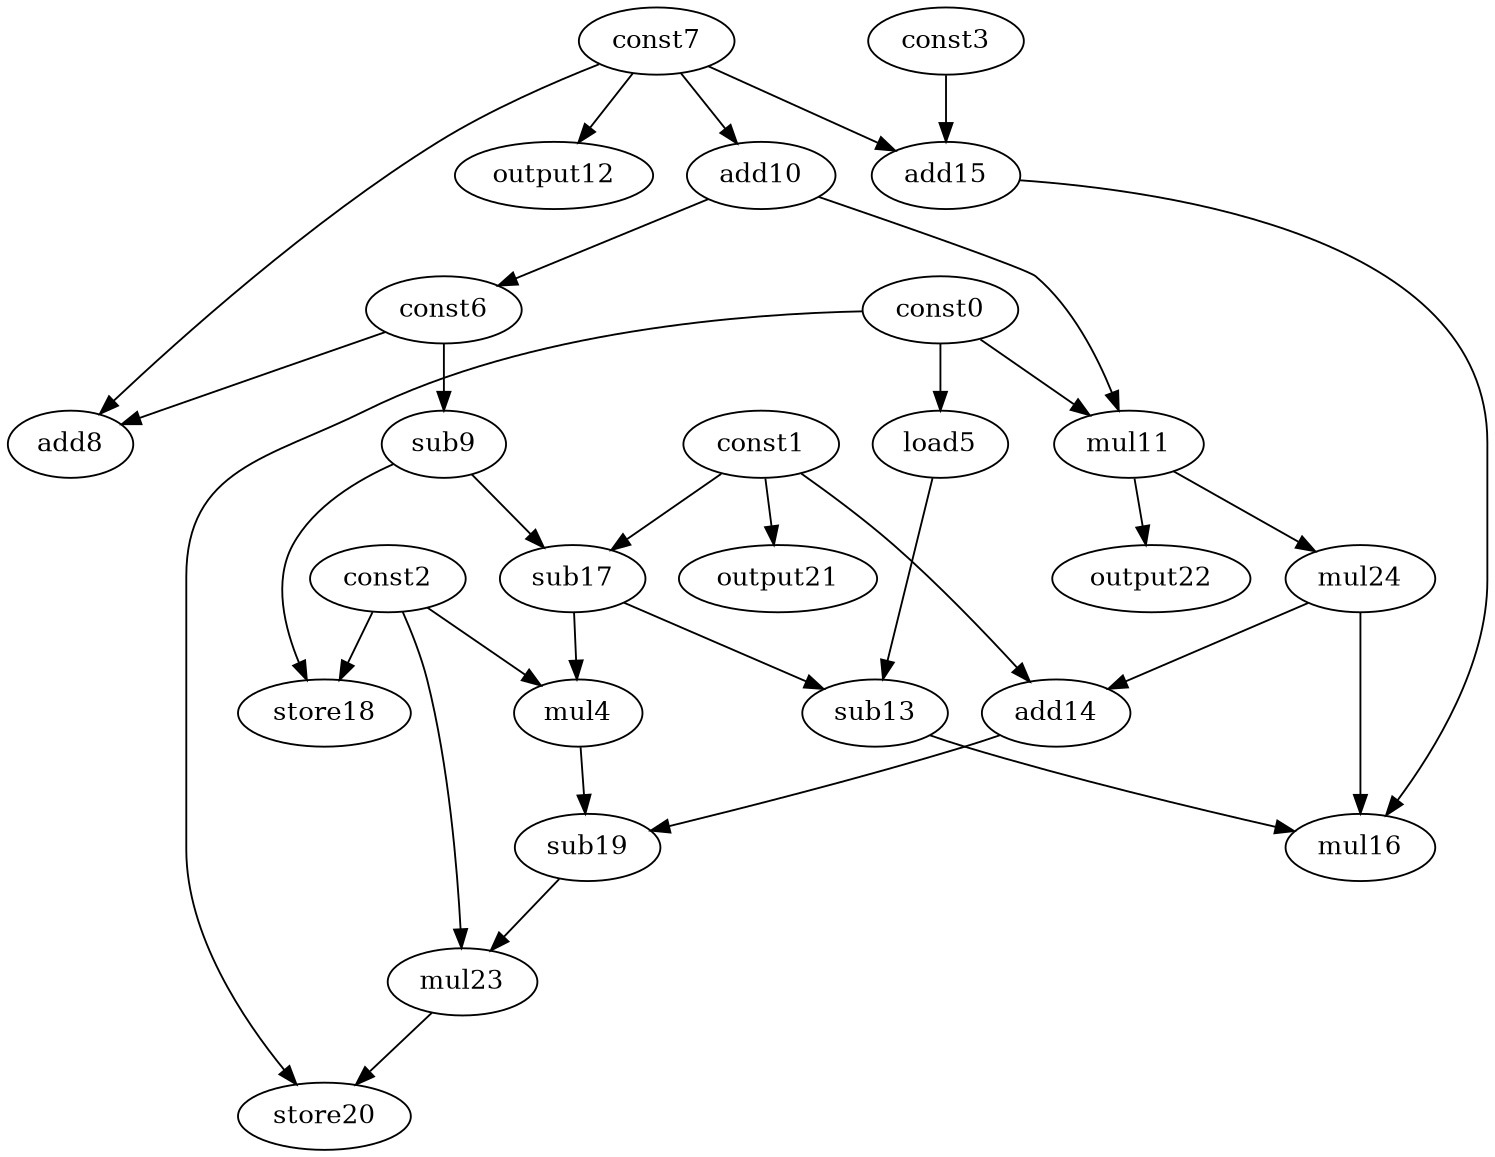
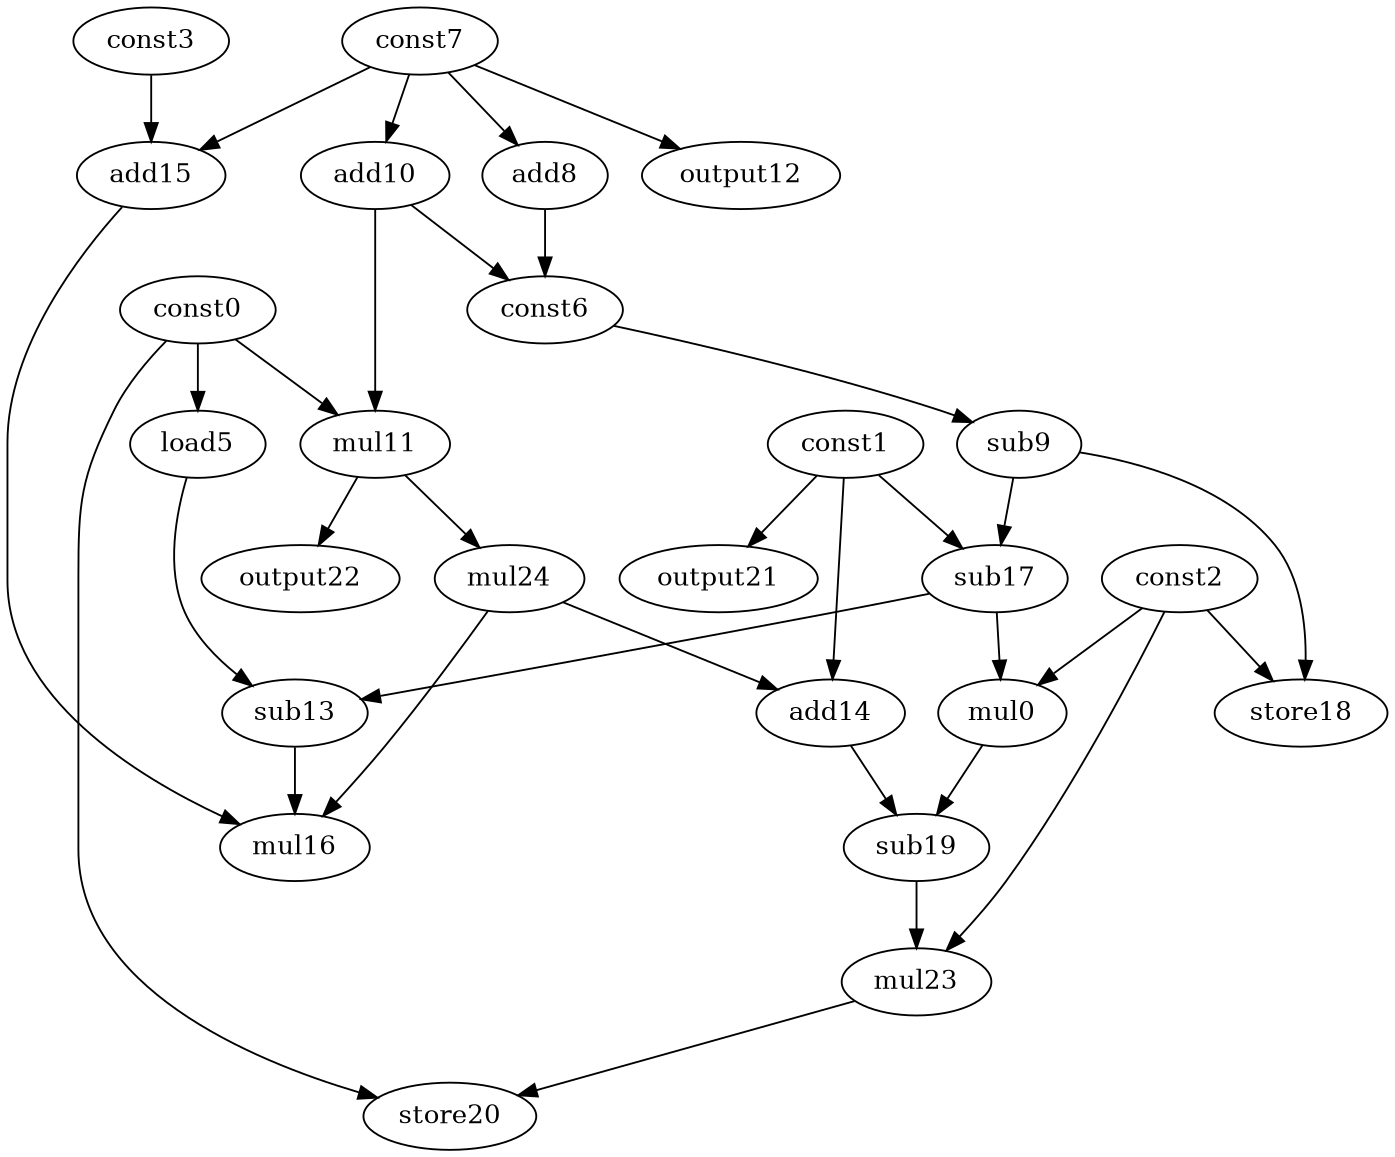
  digraph {
    node [opcode=const]
    edge [operand=0]
    load5 [opcode=load]
    const0
    mul11 [opcode=mul]
    store20 [opcode=store]
    sub13 [opcode=sub]
    output22 [opcode=output]
    mul24 [opcode=mul]
    add14 [opcode=add]
    const1
    sub17 [opcode=sub]
    output21 [opcode=output]
    sub19 [opcode=sub]
-   mul4 [opcode=mul]
+   mul4 [opcode=mul label=mul0]
    const2
    store18 [opcode=store]
    mul23 [opcode=mul]
    add15 [opcode=add]
    const3
    mul16 [opcode=mul]
    add8 [opcode=add]
    const6
    n22 [label=sub9 opcode=load]
    add10 [opcode=add]
    const7
    output12 [opcode=output]
    load5 -> sub13 [operand=1]
    const0 -> load5
    const0 -> mul11
    const0 -> store20
    mul11 -> output22
    mul11 -> mul24 [operand=1]
    sub13 -> mul16
    mul24 -> add14
    mul24 -> mul16
    add14 -> sub19 [operand=1]
    const1 -> add14 [operand=1]
    const1 -> sub17
    const1 -> output21
    sub17 -> sub13
    sub17 -> mul4
    sub19 -> mul23 [operand=1]
    mul4 -> sub19
    const2 -> mul4 [operand=1]
    const2 -> store18 [operand=1]
    const2 -> mul23
    mul23 -> store20 [operand=1]
    add15 -> mul16 [operand=1]
    const3 -> add15
-   const6 -> add8
+   add8 -> const6
    const6 -> n22
    n22 -> sub17 [operand=1]
    n22 -> store18
    add10 -> mul11 [operand=1]
    add10 -> const6
    const7 -> add15 [operand=1]
    const7 -> add8 [operand=1]
    const7 -> add10 [operand=1]
    const7 -> output12
  }
